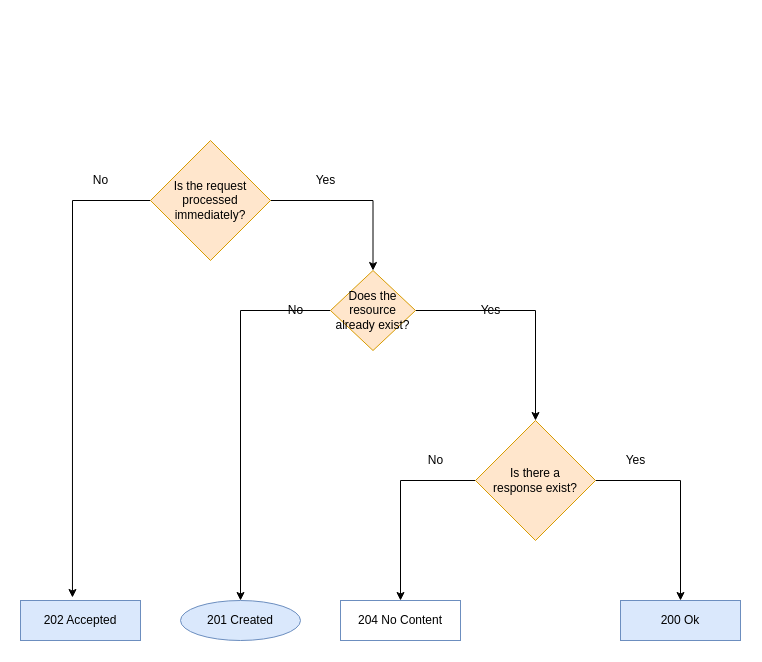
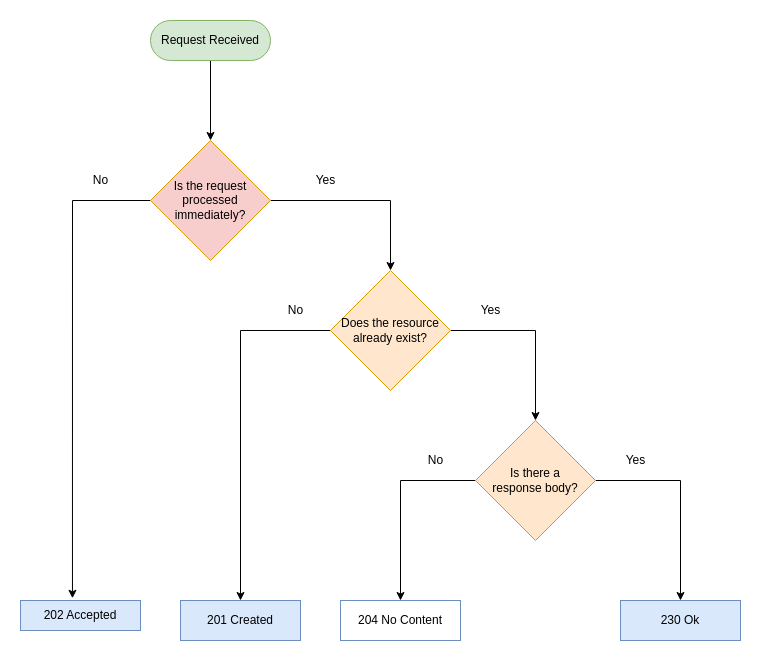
  <mxCell id="0" />
  <mxCell id="1" parent="0" />
+ <mxCell id="2" style="edgeStyle=orthogonalEdgeStyle;rounded=0;orthogonalLoop=1;jettySize=auto;html=1;" edge="1" parent="1" source="3" target="6"><mxGeometry relative="1" as="geometry" /></mxCell>
+ <mxCell id="3" value="Request Received" style="rounded=1;whiteSpace=wrap;html=1;arcSize=50;fillColor=#d5e8d4;strokeColor=#82b366;" vertex="1" parent="1"><mxGeometry x="150" y="20" width="120" height="40" as="geometry" /></mxCell>
  <mxCell id="4" style="edgeStyle=orthogonalEdgeStyle;rounded=0;orthogonalLoop=1;jettySize=auto;html=1;entryX=0.5;entryY=0;entryDx=0;entryDy=0;" edge="1" parent="1" source="6" target="9"><mxGeometry relative="1" as="geometry" /></mxCell>
  <mxCell id="5" style="edgeStyle=orthogonalEdgeStyle;rounded=0;orthogonalLoop=1;jettySize=auto;html=1;entryX=0.433;entryY=-0.075;entryDx=0;entryDy=0;entryPerimeter=0;" edge="1" parent="1" source="6" target="13"><mxGeometry relative="1" as="geometry" /></mxCell>
- <mxCell id="6" value="Is the request processed immediately?" style="rhombus;whiteSpace=wrap;html=1;fillColor=#ffe6cc;strokeColor=#d79b00;" vertex="1" parent="1"><mxGeometry x="150" y="140" width="120" height="120" as="geometry" /></mxCell>
+ <mxCell id="6" value="Is the request processed immediately?" style="rhombus;whiteSpace=wrap;html=1;fillColor=#f8cecc;strokeColor=#d79b00;" vertex="1" parent="1"><mxGeometry x="150" y="140" width="120" height="120" as="geometry" /></mxCell>
  <mxCell id="7" style="edgeStyle=orthogonalEdgeStyle;rounded=0;orthogonalLoop=1;jettySize=auto;html=1;" edge="1" parent="1" source="9" target="15"><mxGeometry relative="1" as="geometry" /></mxCell>
  <mxCell id="8" style="edgeStyle=orthogonalEdgeStyle;rounded=0;orthogonalLoop=1;jettySize=auto;html=1;entryX=0.5;entryY=0;entryDx=0;entryDy=0;" edge="1" parent="1" source="9" target="19"><mxGeometry relative="1" as="geometry" /></mxCell>
- <mxCell id="9" value="Does the resource already exist?" style="rhombus;whiteSpace=wrap;html=1;fillColor=#ffe6cc;strokeColor=#d79b00;" vertex="1" parent="1"><mxGeometry x="330" y="270" width="85" height="80" as="geometry" /></mxCell>
- <mxCell id="10" value="200 Ok" style="rounded=0;whiteSpace=wrap;html=1;labelBackgroundColor=none;fillColor=#dae8fc;strokeColor=#6c8ebf;" vertex="1" parent="1"><mxGeometry x="620" y="600" width="120" height="40" as="geometry" /></mxCell>
+ <mxCell id="9" value="Does the resource already exist?" style="rhombus;whiteSpace=wrap;html=1;fillColor=#ffe6cc;strokeColor=#d79b00;" vertex="1" parent="1"><mxGeometry x="330" y="270" width="120" height="120" as="geometry" /></mxCell>
+ <mxCell id="10" value="230 Ok" style="rounded=0;whiteSpace=wrap;html=1;labelBackgroundColor=none;fillColor=#dae8fc;strokeColor=#6c8ebf;" vertex="1" parent="1"><mxGeometry x="620" y="600" width="120" height="40" as="geometry" /></mxCell>
  <mxCell id="11" value="Yes" style="text;html=1;align=center;verticalAlign=middle;resizable=0;points=[];autosize=1;" vertex="1" parent="1"><mxGeometry x="305" y="170" width="40" height="20" as="geometry" /></mxCell>
  <mxCell id="12" value="Yes" style="text;html=1;align=center;verticalAlign=middle;resizable=0;points=[];autosize=1;" vertex="1" parent="1"><mxGeometry x="470" y="300" width="40" height="20" as="geometry" /></mxCell>
- <mxCell id="13" value="202 Accepted" style="rounded=0;whiteSpace=wrap;html=1;labelBackgroundColor=none;fillColor=#dae8fc;strokeColor=#6c8ebf;" vertex="1" parent="1"><mxGeometry x="20" y="600" width="120" height="40" as="geometry" /></mxCell>
+ <mxCell id="13" value="202 Accepted" style="rounded=0;whiteSpace=wrap;html=1;labelBackgroundColor=none;fillColor=#dae8fc;strokeColor=#6c8ebf;" vertex="1" parent="1"><mxGeometry x="20" y="600" width="120" height="30" as="geometry" /></mxCell>
  <mxCell id="14" value="No" style="text;html=1;align=center;verticalAlign=middle;resizable=0;points=[];autosize=1;" vertex="1" parent="1"><mxGeometry x="85" y="170" width="30" height="20" as="geometry" /></mxCell>
- <mxCell id="15" value="201 Created" style="ellipse;whiteSpace=wrap;html=1;labelBackgroundColor=none;fillColor=#dae8fc;strokeColor=#6c8ebf;" vertex="1" parent="1"><mxGeometry x="180" y="600" width="120" height="40" as="geometry" /></mxCell>
+ <mxCell id="15" value="201 Created" style="rounded=0;whiteSpace=wrap;html=1;labelBackgroundColor=none;fillColor=#dae8fc;strokeColor=#6c8ebf;" vertex="1" parent="1"><mxGeometry x="180" y="600" width="120" height="40" as="geometry" /></mxCell>
  <mxCell id="16" value="No" style="text;html=1;align=center;verticalAlign=middle;resizable=0;points=[];autosize=1;" vertex="1" parent="1"><mxGeometry x="280" y="300" width="30" height="20" as="geometry" /></mxCell>
  <mxCell id="17" style="edgeStyle=orthogonalEdgeStyle;rounded=0;orthogonalLoop=1;jettySize=auto;html=1;entryX=0.5;entryY=0;entryDx=0;entryDy=0;" edge="1" parent="1" source="19" target="10"><mxGeometry relative="1" as="geometry"><mxPoint x="710" y="570" as="targetPoint" /></mxGeometry></mxCell>
  <mxCell id="18" style="edgeStyle=orthogonalEdgeStyle;rounded=0;orthogonalLoop=1;jettySize=auto;html=1;entryX=0.5;entryY=0;entryDx=0;entryDy=0;" edge="1" parent="1" source="19" target="20"><mxGeometry relative="1" as="geometry"><mxPoint x="390" y="600" as="targetPoint" /></mxGeometry></mxCell>
- <mxCell id="19" value="Is there a&lt;br&gt;response exist?" style="rhombus;whiteSpace=wrap;html=1;fillColor=#ffe6cc;strokeColor=#d79b00;" vertex="1" parent="1"><mxGeometry x="475" y="420" width="120" height="120" as="geometry" /></mxCell>
+ <mxCell id="19" value="Is there a&lt;br&gt;response body?" style="rhombus;whiteSpace=wrap;html=1;fillColor=#ffe6cc;strokeColor=#d79b00;" vertex="1" parent="1"><mxGeometry x="475" y="420" width="120" height="120" as="geometry" /></mxCell>
  <mxCell id="20" value="204 No Content" style="rounded=0;whiteSpace=wrap;html=1;labelBackgroundColor=none;fillColor=#ffffff;strokeColor=#6c8ebf;" vertex="1" parent="1"><mxGeometry x="340" y="600" width="120" height="40" as="geometry" /></mxCell>
  <mxCell id="21" value="Yes" style="text;html=1;align=center;verticalAlign=middle;resizable=0;points=[];autosize=1;" vertex="1" parent="1"><mxGeometry x="615" y="450" width="40" height="20" as="geometry" /></mxCell>
  <mxCell id="22" value="No" style="text;html=1;align=center;verticalAlign=middle;resizable=0;points=[];autosize=1;" vertex="1" parent="1"><mxGeometry x="420" y="450" width="30" height="20" as="geometry" /></mxCell>
